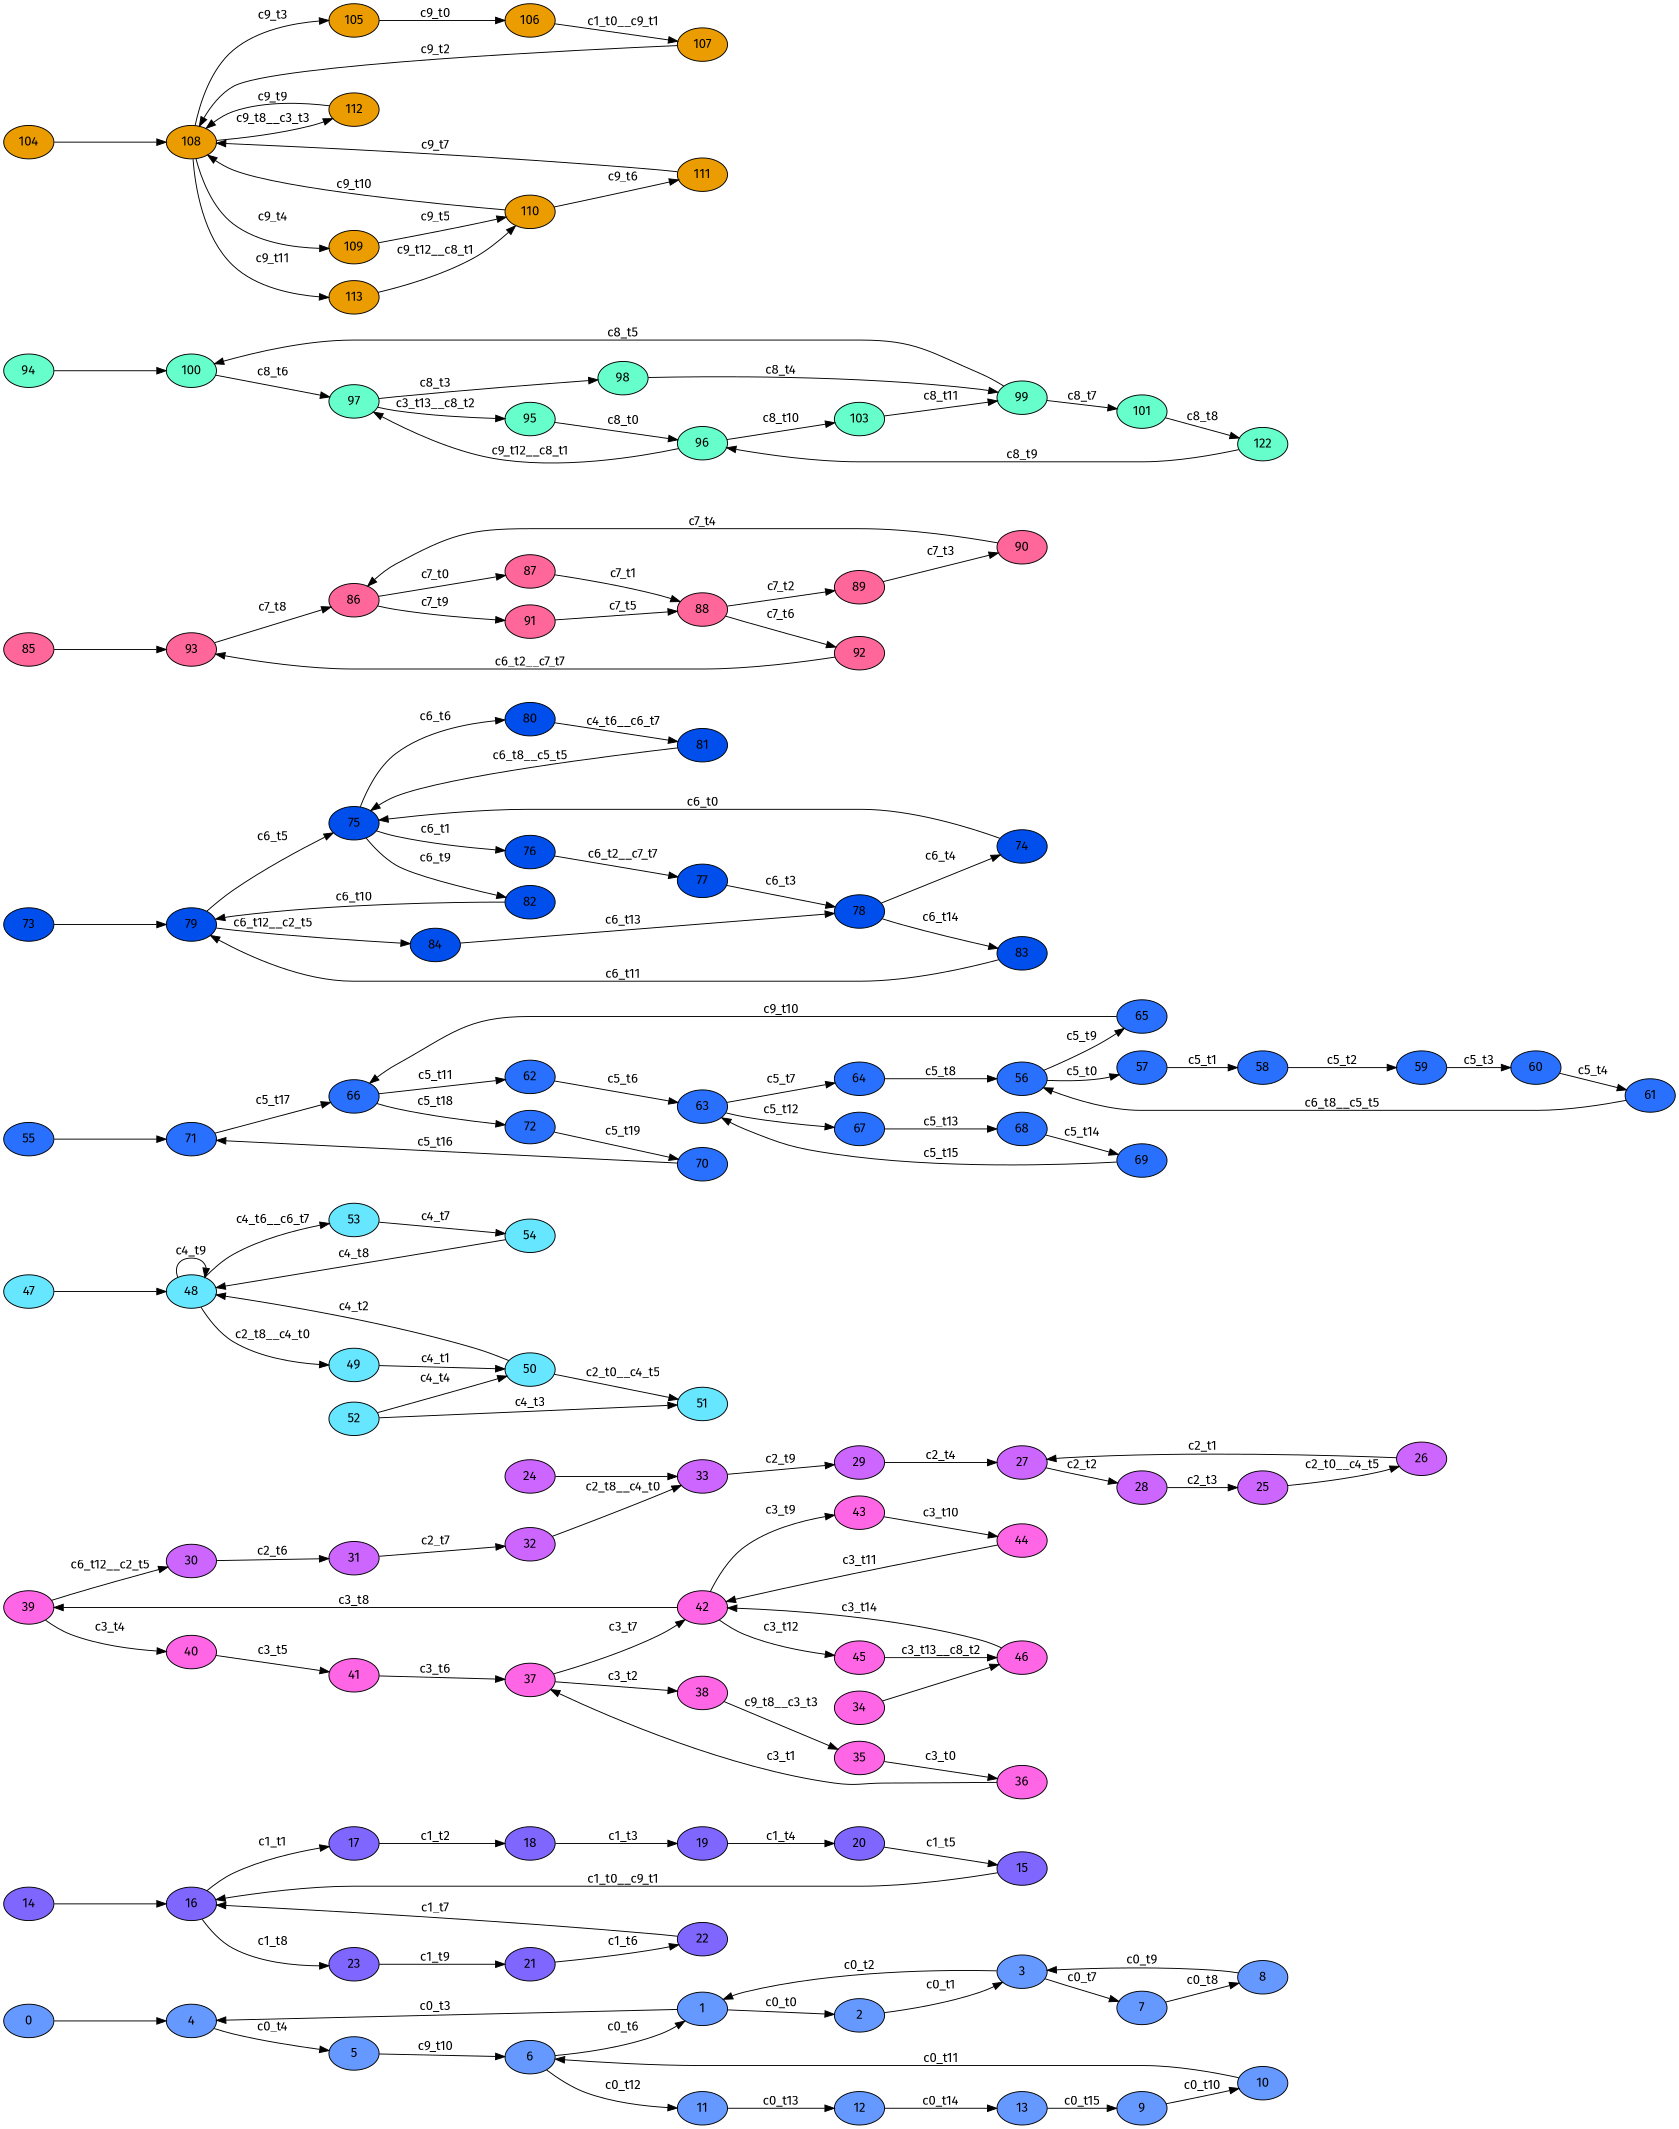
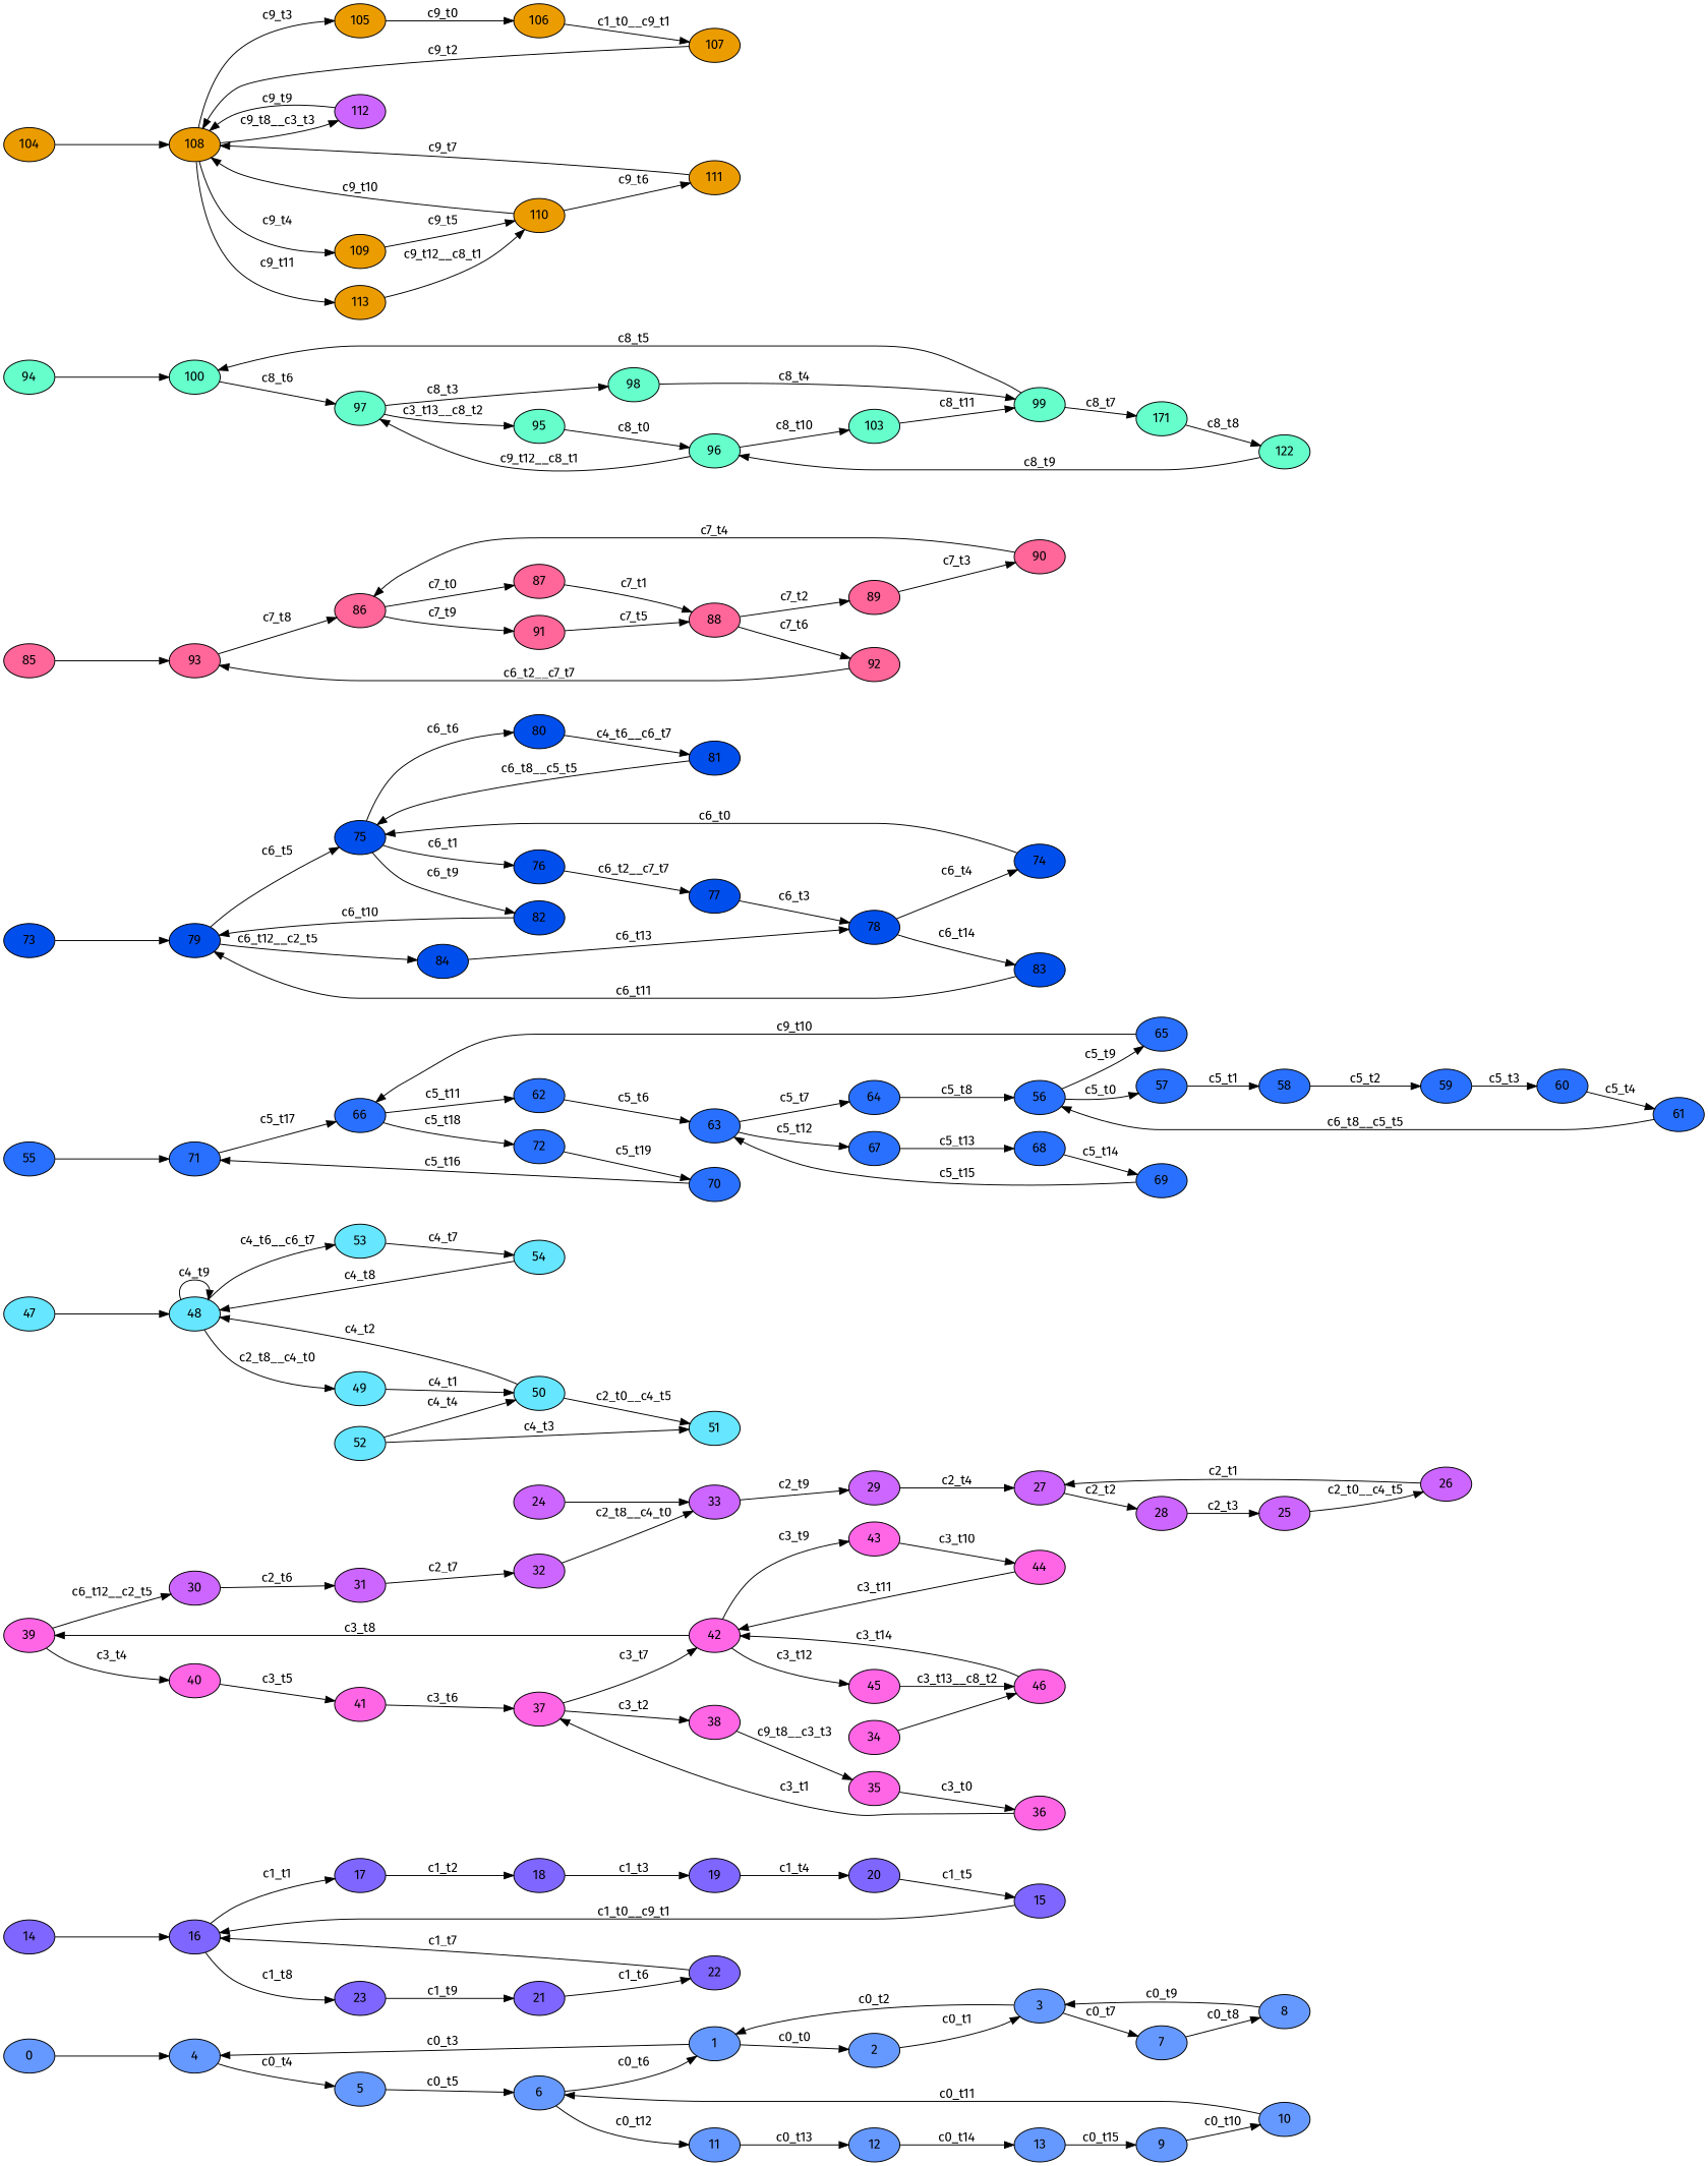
  digraph {
    fontname="Fira Sans"
    rankdir=LR
    node [fillcolor="#2970FF" fontname="Fira Sans" style=filled]
    edge [color=black fontname="Fira Sans"]
    n1 [fillcolor="#6699FF" label=0]
    n2 [fillcolor="#6699FF" label=4]
    n3 [fillcolor="#6699FF" label=1]
    n4 [fillcolor="#6699FF" label=2]
    n5 [fillcolor="#6699FF" label=3]
    n6 [fillcolor="#6699FF" label=7]
    n7 [fillcolor="#6699FF" label=5]
    n8 [fillcolor="#6699FF" label=6]
    n9 [fillcolor="#6699FF" label=11]
    n10 [fillcolor="#6699FF" label=8]
    n11 [fillcolor="#6699FF" label=9]
    n12 [fillcolor="#6699FF" label=10]
    n13 [fillcolor="#6699FF" label=12]
    n14 [fillcolor="#6699FF" label=13]
    n15 [fillcolor="#7F66FF" label=14]
    n16 [fillcolor="#7F66FF" label=16]
    n17 [fillcolor="#7F66FF" label=15]
    n18 [fillcolor="#7F66FF" label=17]
    n19 [fillcolor="#7F66FF" label=23]
    n20 [fillcolor="#7F66FF" label=18]
    n21 [fillcolor="#7F66FF" label=19]
    n22 [fillcolor="#7F66FF" label=20]
    n23 [fillcolor="#7F66FF" label=21]
    n24 [fillcolor="#7F66FF" label=22]
    n25 [fillcolor="#CC66FF" label=24]
    n26 [fillcolor="#CC66FF" label=33]
    n27 [fillcolor="#CC66FF" label=25]
    n28 [fillcolor="#CC66FF" label=26]
    n29 [fillcolor="#CC66FF" label=27]
    n30 [fillcolor="#CC66FF" label=28]
    n31 [fillcolor="#CC66FF" label=30]
    n32 [fillcolor="#CC66FF" label=29]
    n33 [fillcolor="#CC66FF" label=31]
    n34 [fillcolor="#CC66FF" label=32]
    n35 [fillcolor="#FF66E6" label=34]
    n36 [fillcolor="#FF66E6" label=46]
    n37 [fillcolor="#FF66E6" label=35]
    n38 [fillcolor="#FF66E6" label=36]
    n39 [fillcolor="#FF66E6" label=37]
    n40 [fillcolor="#FF66E6" label=38]
    n41 [fillcolor="#FF66E6" label=42]
    n42 [fillcolor="#FF66E6" label=39]
    n43 [fillcolor="#FF66E6" label=40]
    n44 [fillcolor="#FF66E6" label=41]
    n45 [fillcolor="#FF66E6" label=43]
    n46 [fillcolor="#FF66E6" label=45]
    n47 [fillcolor="#FF66E6" label=44]
    n48 [fillcolor="#66E6FF" label=47]
    n49 [fillcolor="#66E6FF" label=48]
    n50 [fillcolor="#66E6FF" label=49]
    n51 [fillcolor="#66E6FF" label=53]
    n52 [fillcolor="#66E6FF" label=50]
    n53 [fillcolor="#66E6FF" label=51]
    n54 [fillcolor="#66E6FF" label=52]
    n55 [fillcolor="#66E6FF" label=54]
    n56 [label=55]
    n57 [label=71]
    n58 [label=56]
    n59 [label=57]
    n60 [label=65]
    n61 [label=58]
    n62 [label=59]
    n63 [label=60]
    n64 [label=61]
    n65 [label=62]
    n66 [label=63]
    n67 [label=64]
    n68 [label=67]
    n69 [label=66]
    n70 [label=72]
    n71 [label=68]
    n72 [label=69]
    n73 [label=70]
    n74 [fillcolor="#004EEB" label=73]
    n75 [fillcolor="#004EEB" label=79]
    n76 [fillcolor="#004EEB" label=74]
    n77 [fillcolor="#004EEB" label=75]
    n78 [fillcolor="#004EEB" label=76]
    n79 [fillcolor="#004EEB" label=80]
    n80 [fillcolor="#004EEB" label=82]
    n81 [fillcolor="#004EEB" label=77]
    n82 [fillcolor="#004EEB" label=78]
    n83 [fillcolor="#004EEB" label=83]
    n84 [fillcolor="#004EEB" label=84]
    n85 [fillcolor="#004EEB" label=81]
    n86 [fillcolor="#FF6699" label=85]
    n87 [fillcolor="#FF6699" label=93]
    n88 [fillcolor="#FF6699" label=86]
    n89 [fillcolor="#FF6699" label=87]
    n90 [fillcolor="#FF6699" label=91]
    n91 [fillcolor="#FF6699" label=88]
    n92 [fillcolor="#FF6699" label=89]
    n93 [fillcolor="#FF6699" label=92]
    n94 [fillcolor="#FF6699" label=90]
    n95 [fillcolor="#66FFCC" label=94]
    n96 [fillcolor="#66FFCC" label=100]
    n97 [fillcolor="#66FFCC" label=95]
    n98 [fillcolor="#66FFCC" label=96]
    n99 [fillcolor="#66FFCC" label=97]
    n100 [fillcolor="#66FFCC" label=103]
    n101 [fillcolor="#66FFCC" label=98]
    n102 [fillcolor="#66FFCC" label=99]
-   n103 [fillcolor="#66FFCC" label=101]
+   n103 [fillcolor="#66FFCC" label=171]
    n104 [fillcolor="#66FFCC" label=122]
    n105 [fillcolor="#EB9C00" label=104]
    n106 [fillcolor="#EB9C00" label=108]
    n107 [fillcolor="#EB9C00" label=105]
    n108 [fillcolor="#EB9C00" label=106]
    n109 [fillcolor="#EB9C00" label=107]
    n110 [fillcolor="#EB9C00" label=109]
-   n111 [fillcolor="#EB9C00" label=112]
+   n111 [fillcolor="#CC66FF" label=112]
    n112 [fillcolor="#EB9C00" label=113]
    n113 [fillcolor="#EB9C00" label=110]
    n114 [fillcolor="#EB9C00" label=111]
    subgraph sub_1 {
      n1
      n2
      n3
      n4
      n5
      n6
      n7
      n8
      n9
      n10
      n11
      n12
      n13
      n14
    }
    subgraph sub_2 {
      n15
      n16
      n17
      n18
      n19
      n20
      n21
      n22
      n23
      n24
    }
    subgraph sub_3 {
      n25
      n26
      n27
      n28
      n29
      n30
      n31
      n32
      n33
      n34
    }
    subgraph sub_4 {
      n35
      n36
      n37
      n38
      n39
      n40
      n41
      n42
      n43
      n44
      n45
      n46
      n47
    }
    subgraph sub_5 {
      n48
      n49
      n50
      n51
      n52
      n53
      n54
      n55
    }
    subgraph sub_6 {
      n56
      n57
      n58
      n59
      n60
      n61
      n62
      n63
      n64
      n65
      n66
      n67
      n68
      n69
      n70
      n71
      n72
      n73
    }
    subgraph sub_7 {
      n74
      n75
      n76
      n77
      n78
      n79
      n80
      n81
      n82
      n83
      n84
      n85
    }
    subgraph sub_8 {
      n86
      n87
      n88
      n89
      n90
      n91
      n92
      n93
      n94
    }
    subgraph sub_9 {
      n95
      n96
      n97
      n98
      n99
      n100
      n101
      n102
      n103
      n104
    }
    subgraph sub_10 {
      n105
      n106
      n107
      n108
      n109
      n110
      n111
      n112
      n113
      n114
    }
    n1 -> n2
    n2 -> n7 [label=c0_t4]
    n3 -> n2 [label=c0_t3]
    n3 -> n4 [label=c0_t0]
    n4 -> n5 [label=c0_t1]
    n5 -> n3 [label=c0_t2]
    n5 -> n6 [label=c0_t7]
    n6 -> n10 [label=c0_t8]
-   n7 -> n8 [label=c9_t10]
+   n7 -> n8 [label=c0_t5]
    n8 -> n3 [label=c0_t6]
    n8 -> n9 [label=c0_t12]
    n9 -> n13 [label=c0_t13]
    n10 -> n5 [label=c0_t9]
    n11 -> n12 [label=c0_t10]
    n12 -> n8 [label=c0_t11]
    n13 -> n14 [label=c0_t14]
    n14 -> n11 [label=c0_t15]
    n15 -> n16
    n16 -> n18 [label=c1_t1]
    n16 -> n19 [label=c1_t8]
    n17 -> n16 [label=c1_t0__c9_t1]
    n18 -> n20 [label=c1_t2]
    n19 -> n23 [label=c1_t9]
    n20 -> n21 [label=c1_t3]
    n21 -> n22 [label=c1_t4]
    n22 -> n17 [label=c1_t5]
    n23 -> n24 [label=c1_t6]
    n24 -> n16 [label=c1_t7]
    n25 -> n26
    n26 -> n32 [label=c2_t9]
    n27 -> n28 [label=c2_t0__c4_t5]
    n28 -> n29 [label=c2_t1]
    n29 -> n30 [label=c2_t2]
    n30 -> n27 [label=c2_t3]
    n31 -> n33 [label=c2_t6]
    n32 -> n29 [label=c2_t4]
    n33 -> n34 [label=c2_t7]
    n34 -> n26 [label=c2_t8__c4_t0]
    n35 -> n36
    n36 -> n41 [label=c3_t14]
    n37 -> n38 [label=c3_t0]
    n38 -> n39 [label=c3_t1]
    n39 -> n40 [label=c3_t2]
    n39 -> n41 [label=c3_t7]
    n40 -> n37 [label=c9_t8__c3_t3]
    n41 -> n42 [label=c3_t8]
    n41 -> n45 [label=c3_t9]
    n41 -> n46 [label=c3_t12]
    n42 -> n31 [label=c6_t12__c2_t5]
    n42 -> n43 [label=c3_t4]
    n43 -> n44 [label=c3_t5]
    n44 -> n39 [label=c3_t6]
    n45 -> n47 [label=c3_t10]
    n46 -> n36 [label=c3_t13__c8_t2]
    n47 -> n41 [label=c3_t11]
    n48 -> n49
    n49 -> n49 [label=c4_t9]
    n49 -> n50 [label=c2_t8__c4_t0]
    n49 -> n51 [label=c4_t6__c6_t7]
    n50 -> n52 [label=c4_t1]
    n51 -> n55 [label=c4_t7]
    n52 -> n49 [label=c4_t2]
    n52 -> n53 [label=c2_t0__c4_t5]
    n54 -> n52 [label=c4_t4]
    n54 -> n53 [label=c4_t3]
    n55 -> n49 [label=c4_t8]
    n56 -> n57
    n57 -> n69 [label=c5_t17]
    n58 -> n59 [label=c5_t0]
    n58 -> n60 [label=c5_t9]
    n59 -> n61 [label=c5_t1]
    n60 -> n69 [label=c9_t10]
    n61 -> n62 [label=c5_t2]
    n62 -> n63 [label=c5_t3]
    n63 -> n64 [label=c5_t4]
    n64 -> n58 [label=c6_t8__c5_t5]
    n65 -> n66 [label=c5_t6]
    n66 -> n67 [label=c5_t7]
    n66 -> n68 [label=c5_t12]
    n67 -> n58 [label=c5_t8]
    n68 -> n71 [label=c5_t13]
    n69 -> n65 [label=c5_t11]
    n69 -> n70 [label=c5_t18]
    n70 -> n73 [label=c5_t19]
    n71 -> n72 [label=c5_t14]
    n72 -> n66 [label=c5_t15]
    n73 -> n57 [label=c5_t16]
    n74 -> n75
    n75 -> n77 [label=c6_t5]
    n75 -> n84 [label=c6_t12__c2_t5]
    n76 -> n77 [label=c6_t0]
    n77 -> n78 [label=c6_t1]
    n77 -> n79 [label=c6_t6]
    n77 -> n80 [label=c6_t9]
    n78 -> n81 [label=c6_t2__c7_t7]
    n79 -> n85 [label=c4_t6__c6_t7]
    n80 -> n75 [label=c6_t10]
    n81 -> n82 [label=c6_t3]
    n82 -> n76 [label=c6_t4]
    n82 -> n83 [label=c6_t14]
    n83 -> n75 [label=c6_t11]
    n84 -> n82 [label=c6_t13]
    n85 -> n77 [label=c6_t8__c5_t5]
    n86 -> n87
    n87 -> n88 [label=c7_t8]
    n88 -> n89 [label=c7_t0]
    n88 -> n90 [label=c7_t9]
    n89 -> n91 [label=c7_t1]
    n90 -> n91 [label=c7_t5]
    n91 -> n92 [label=c7_t2]
    n91 -> n93 [label=c7_t6]
    n92 -> n94 [label=c7_t3]
    n93 -> n87 [label=c6_t2__c7_t7]
    n94 -> n88 [label=c7_t4]
    n95 -> n96
    n96 -> n99 [label=c8_t6]
    n97 -> n98 [label=c8_t0]
    n98 -> n99 [label=c9_t12__c8_t1]
    n98 -> n100 [label=c8_t10]
    n99 -> n97 [label=c3_t13__c8_t2]
    n99 -> n101 [label=c8_t3]
    n100 -> n102 [label=c8_t11]
    n101 -> n102 [label=c8_t4]
    n102 -> n96 [label=c8_t5]
    n102 -> n103 [label=c8_t7]
    n103 -> n104 [label=c8_t8]
    n104 -> n98 [label=c8_t9]
    n105 -> n106
    n106 -> n107 [label=c9_t3]
    n106 -> n110 [label=c9_t4]
    n106 -> n111 [label=c9_t8__c3_t3]
    n106 -> n112 [label=c9_t11]
    n107 -> n108 [label=c9_t0]
    n108 -> n109 [label=c1_t0__c9_t1]
    n109 -> n106 [label=c9_t2]
    n110 -> n113 [label=c9_t5]
    n111 -> n106 [label=c9_t9]
    n112 -> n113 [label=c9_t12__c8_t1]
    n113 -> n106 [label=c9_t10]
    n113 -> n114 [label=c9_t6]
    n114 -> n106 [label=c9_t7]
  }
